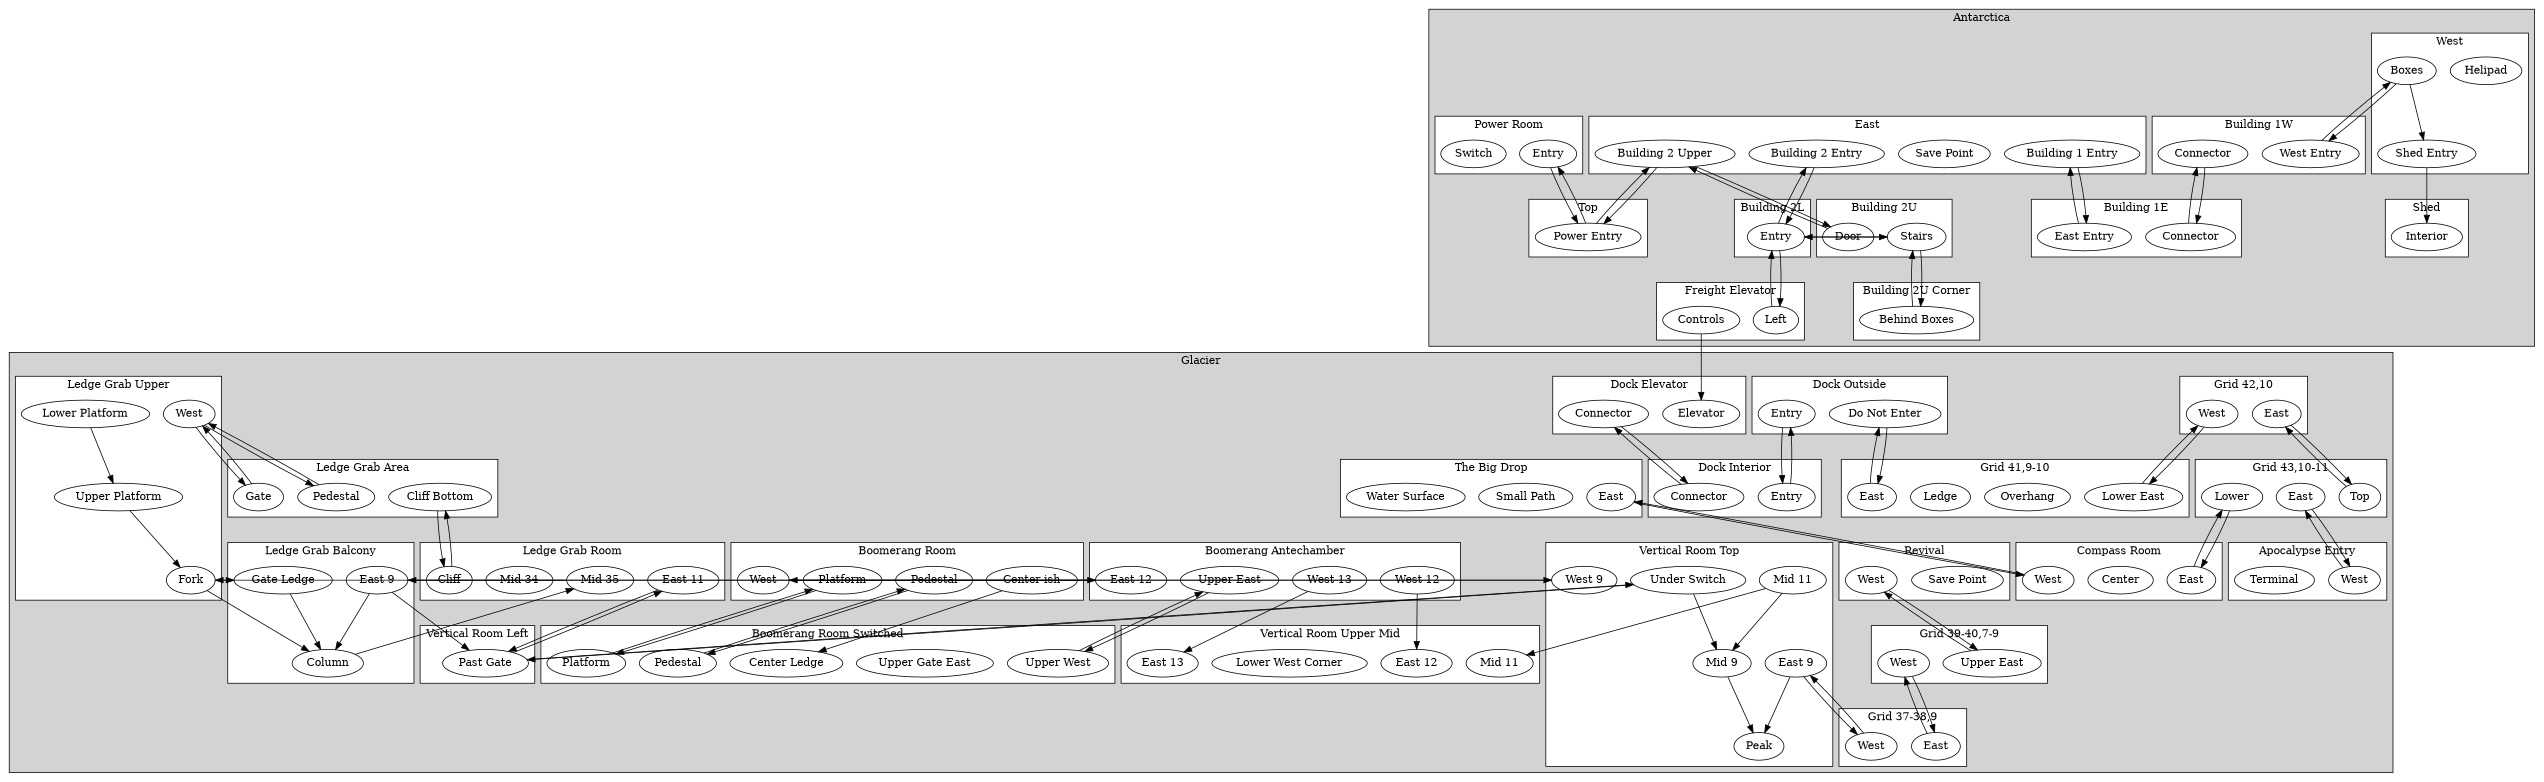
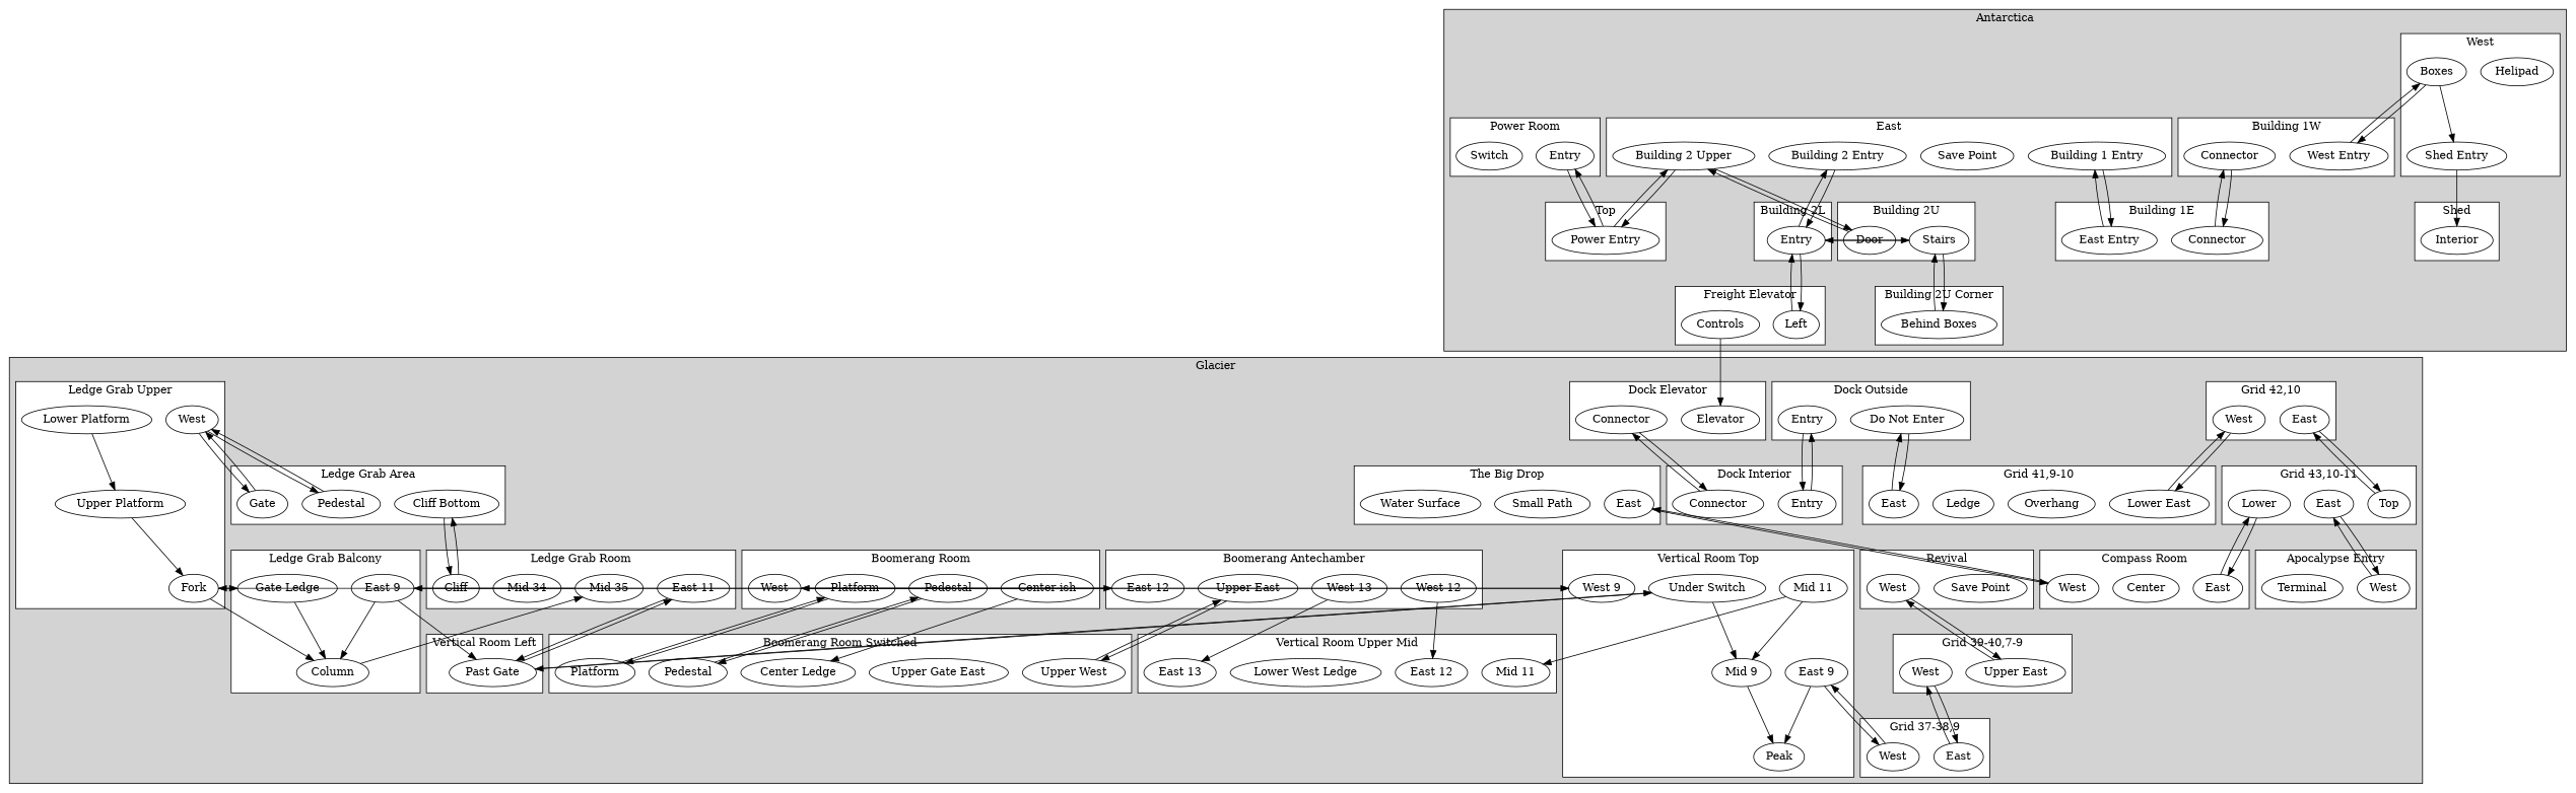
  digraph {
    ranksep=1.0
    splines=line
    n1 [label=Helipad]
    n2 [label="Shed Entry"]
    n3 [label=Boxes]
    n4 [label=Interior]
    n5 [label="West Entry"]
    n6 [label=Connector]
    n7 [label="Building 1 Entry"]
    n8 [label="Save Point"]
    n9 [label="Building 2 Entry"]
    n10 [label="Building 2 Upper"]
    n11 [label=Connector]
    n12 [label="East Entry"]
    n13 [label=Entry]
    n14 [label=Stairs]
    n15 [label=Door]
    n16 [label="Behind Boxes"]
    n17 [label="Power Entry"]
    n18 [label=Entry]
    n19 [label=Switch]
    n20 [label=Left]
    n21 [label=Controls]
    n22 [label=West]
    n23 [label=East]
    n24 [label=Elevator]
    n25 [label=Connector]
    n26 [label=Connector]
    n27 [label=Entry]
    n28 [label=Entry]
    n29 [label="Do Not Enter"]
    n30 [label=East]
    n31 [label=Overhang]
    n32 [label=Ledge]
    n33 [label="Lower East"]
    n34 [label=Top]
    n35 [label=East]
    n36 [label=Lower]
    n37 [label=East]
    n38 [label=Center]
    n39 [label=West]
    n40 [label=East]
    n41 [label="Small Path"]
    n42 [label="Water Surface"]
    n43 [label="Save Point"]
    n44 [label=West]
    n45 [label="Upper East"]
    n46 [label=West]
    n47 [label=East]
    n48 [label=West]
    n49 [label="East 9"]
    n50 [label="West 9"]
    n51 [label="Mid 9"]
    n52 [label="Mid 11"]
    n53 [label="Under Switch"]
    n54 [label=Peak]
    n55 [label="Mid 11"]
    n56 [label="East 12"]
-   n57 [label="Lower West Corner"]
+   n57 [label="Lower West Ledge"]
    n58 [label="East 13"]
    n59 [label="Past Gate"]
    n60 [label="West 13"]
    n61 [label="East 12"]
    n62 [label="Upper East"]
    n63 [label="West 12"]
    n64 [label=West]
    n65 [label=Platform]
    n66 [label="Center-ish"]
    n67 [label=Pedestal]
    n68 [label=Pedestal]
    n69 [label="Upper Gate East"]
    n70 [label="Center Ledge"]
    n71 [label=Platform]
    n72 [label="Upper West"]
    n73 [label="East 9"]
    n74 [label=Column]
    n75 [label="Gate Ledge"]
    n76 [label="East 11"]
    n77 [label="Mid 35"]
    n78 [label="Mid 34"]
    n79 [label=Cliff]
    n80 [label="Cliff Bottom"]
    n81 [label=Pedestal]
    n82 [label=Gate]
    n83 [label=West]
    n84 [label="Lower Platform"]
    n85 [label="Upper Platform"]
    n86 [label=Fork]
    n87 [label=West]
    n88 [label=Terminal]
    subgraph cluster_1 {
      bgcolor=lightgrey
      label=Antarctica
      subgraph cluster_2 {
        bgcolor=white
        label=West
        n1
        n2
        n3
      }
      subgraph cluster_3 {
        bgcolor=white
        label=Shed
        n4
      }
      subgraph cluster_4 {
        bgcolor=white
        label="Building 1W"
        n5
        n6
      }
      subgraph cluster_5 {
        bgcolor=white
        label=East
        n7
        n8
        n9
        n10
      }
      subgraph cluster_6 {
        bgcolor=white
        label="Building 1E"
        n11
        n12
      }
      subgraph cluster_7 {
        bgcolor=white
        label="Building 2L"
        n13
      }
      subgraph cluster_8 {
        bgcolor=white
        label="Building 2U"
        n14
        n15
      }
      subgraph cluster_9 {
        bgcolor=white
        label="Building 2U Corner"
        n16
      }
      subgraph cluster_10 {
        bgcolor=white
        label=Top
        n17
      }
      subgraph cluster_11 {
        bgcolor=white
        label="Power Room"
        n18
        n19
      }
      subgraph cluster_12 {
        bgcolor=white
        label="Freight Elevator"
        n20
        n21
      }
    }
    subgraph cluster_13 {
      bgcolor=lightgrey
      label=Glacier
      subgraph cluster_14 {
        bgcolor=white
        label="Grid 42,10"
        n22
        n23
      }
      subgraph cluster_15 {
        bgcolor=white
        label="Dock Elevator"
        n24
        n25
      }
      subgraph cluster_16 {
        bgcolor=white
        label="Dock Interior"
        n26
        n27
      }
      subgraph cluster_17 {
        bgcolor=white
        label="Dock Outside"
        n28
        n29
      }
      subgraph cluster_18 {
        bgcolor=white
        label="Grid 41,9-10"
        n30
        n31
        n32
        n33
      }
      subgraph cluster_19 {
        bgcolor=white
        label="Grid 43,10-11"
        n34
        n35
        n36
      }
      subgraph cluster_20 {
        bgcolor=white
        label="Compass Room"
        n37
        n38
        n39
      }
      subgraph cluster_21 {
        bgcolor=white
        label="The Big Drop"
        n40
        n41
        n42
      }
      subgraph cluster_22 {
        bgcolor=white
        label=Revival
        n43
        n44
      }
      subgraph cluster_23 {
        bgcolor=white
        label="Grid 39-40,7-9"
        n45
        n46
      }
      subgraph cluster_24 {
        bgcolor=white
        label="Grid 37-38,9"
        n47
        n48
      }
      subgraph cluster_25 {
        bgcolor=white
        label="Vertical Room Top"
        n49
        n50
        n51
        n52
        n53
        n54
      }
      subgraph cluster_26 {
        bgcolor=white
        label="Vertical Room Upper Mid"
        n55
        n56
        n57
        n58
      }
      subgraph cluster_27 {
        bgcolor=white
        label="Vertical Room Left"
        n59
      }
      subgraph cluster_28 {
        bgcolor=white
        label="Boomerang Antechamber"
        n60
        n61
        n62
        n63
      }
      subgraph cluster_29 {
        bgcolor=white
        label="Boomerang Room"
        n64
        n65
        n66
        n67
      }
      subgraph cluster_30 {
        bgcolor=white
        label="Boomerang Room Switched"
        n68
        n69
        n70
        n71
        n72
      }
      subgraph cluster_31 {
        bgcolor=white
        label="Ledge Grab Balcony"
        n73
        n74
        n75
      }
      subgraph cluster_32 {
        bgcolor=white
        label="Ledge Grab Room"
        n76
        n77
        n78
        n79
      }
      subgraph cluster_33 {
        bgcolor=white
        label="Ledge Grab Area"
        n80
        n81
        n82
      }
      subgraph cluster_34 {
        bgcolor=white
        label="Ledge Grab Upper"
        n83
        n84
        n85
        n86
      }
      subgraph cluster_35 {
        bgcolor=white
        label="Apocalypse Entry"
        n87
        n88
      }
    }
    n2 -> n4
    n3 -> n2
    n3 -> n5
    n5 -> n3
    n6 -> n11
    n7 -> n12
    n9 -> n13
    n10 -> n15
    n10 -> n17
    n11 -> n6
    n12 -> n7
    n13 -> n9
    n13 -> n14
    n13 -> n20
    n14 -> n13
    n14 -> n16
    n15 -> n10
    n16 -> n14
    n17 -> n10
    n17 -> n18
    n18 -> n17
    n20 -> n13
    n21 -> n24
    n22 -> n33
    n23 -> n34
    n25 -> n26
    n26 -> n25
    n27 -> n28
    n28 -> n27
    n29 -> n30
    n30 -> n29
    n33 -> n22
    n34 -> n23
    n35 -> n87
    n36 -> n37
    n37 -> n36
    n39 -> n40
    n40 -> n39
    n44 -> n45
    n45 -> n44
    n46 -> n47
    n47 -> n46
    n48 -> n49
    n49 -> n48
    n49 -> n54
    n50 -> n73
    n51 -> n54
    n52 -> n51
    n52 -> n55
    n53 -> n51
    n53 -> n59
    n59 -> n53
    n59 -> n76
    n60 -> n58
    n61 -> n64
    n62 -> n72
    n63 -> n56
    n64 -> n61
    n65 -> n71
    n66 -> n70
    n67 -> n68
    n68 -> n67
    n71 -> n65
    n72 -> n62
    n73 -> n50
    n73 -> n59
    n73 -> n74
    n74 -> n77
    n75 -> n74
    n76 -> n59
    n77 -> n86
    n79 -> n80
    n80 -> n79
    n81 -> n83
    n82 -> n83
    n83 -> n81
    n83 -> n82
    n84 -> n85
    n85 -> n86
    n86 -> n74
    n86 -> n75
    n87 -> n35
  }
